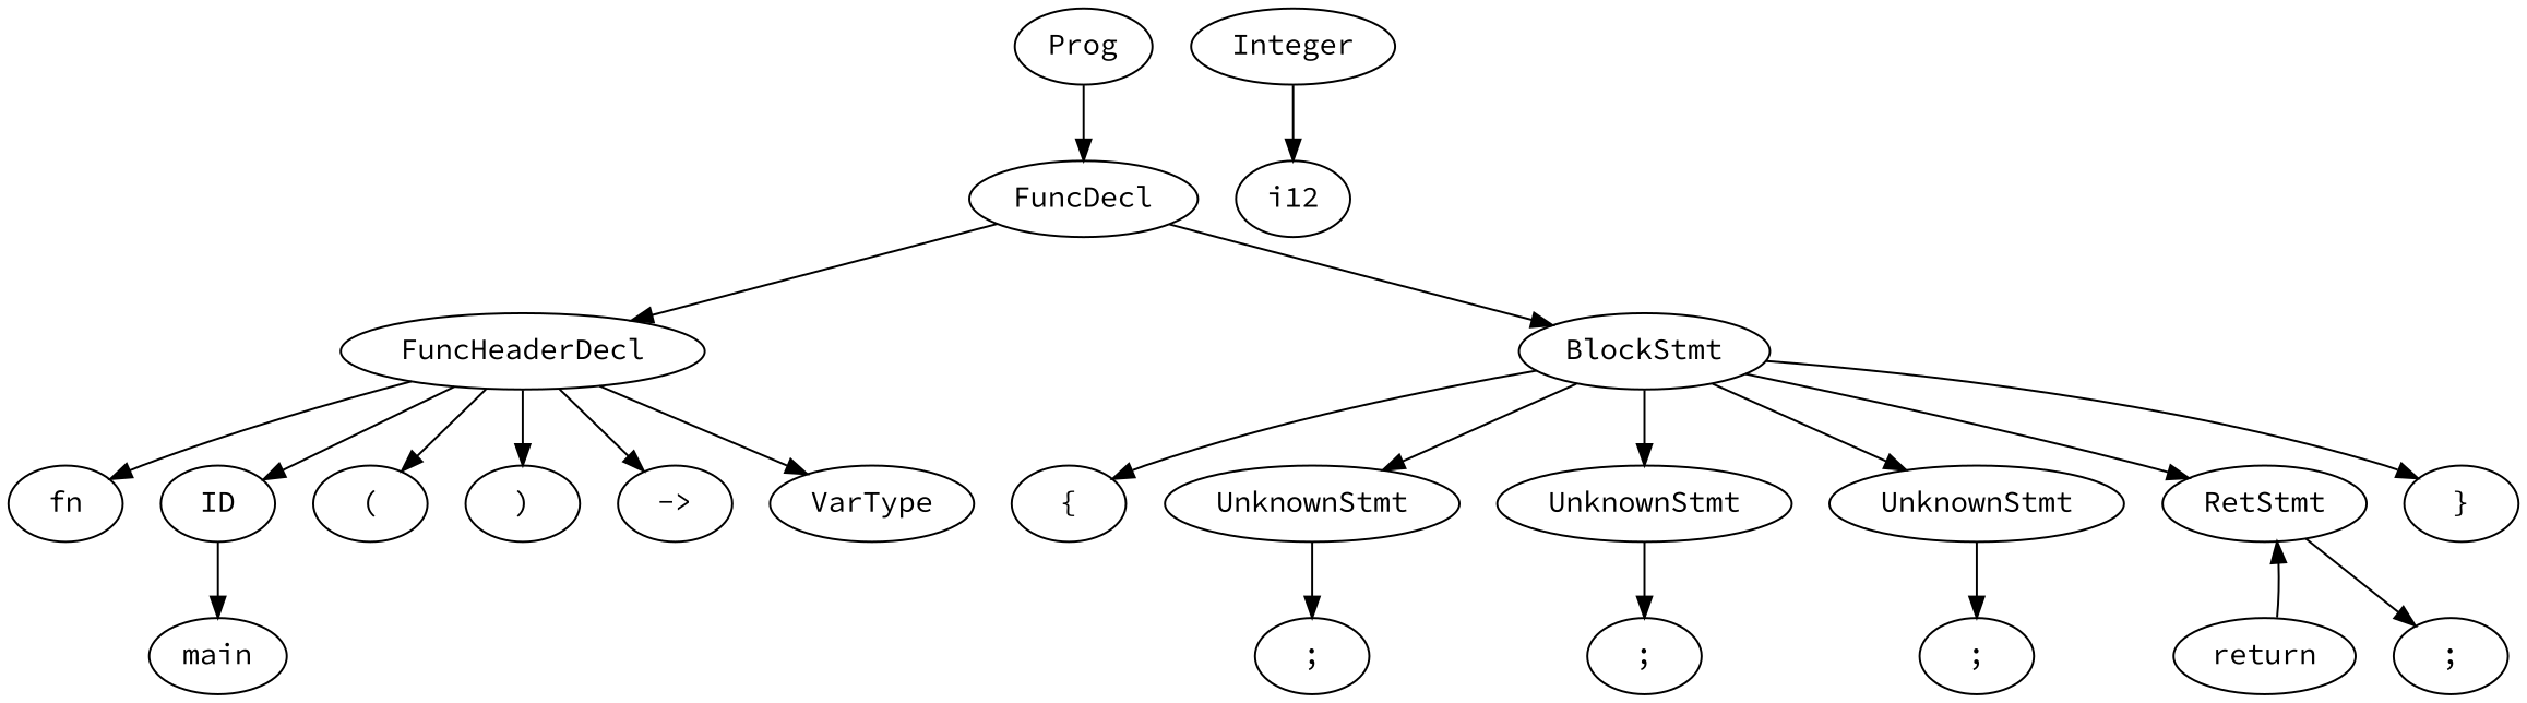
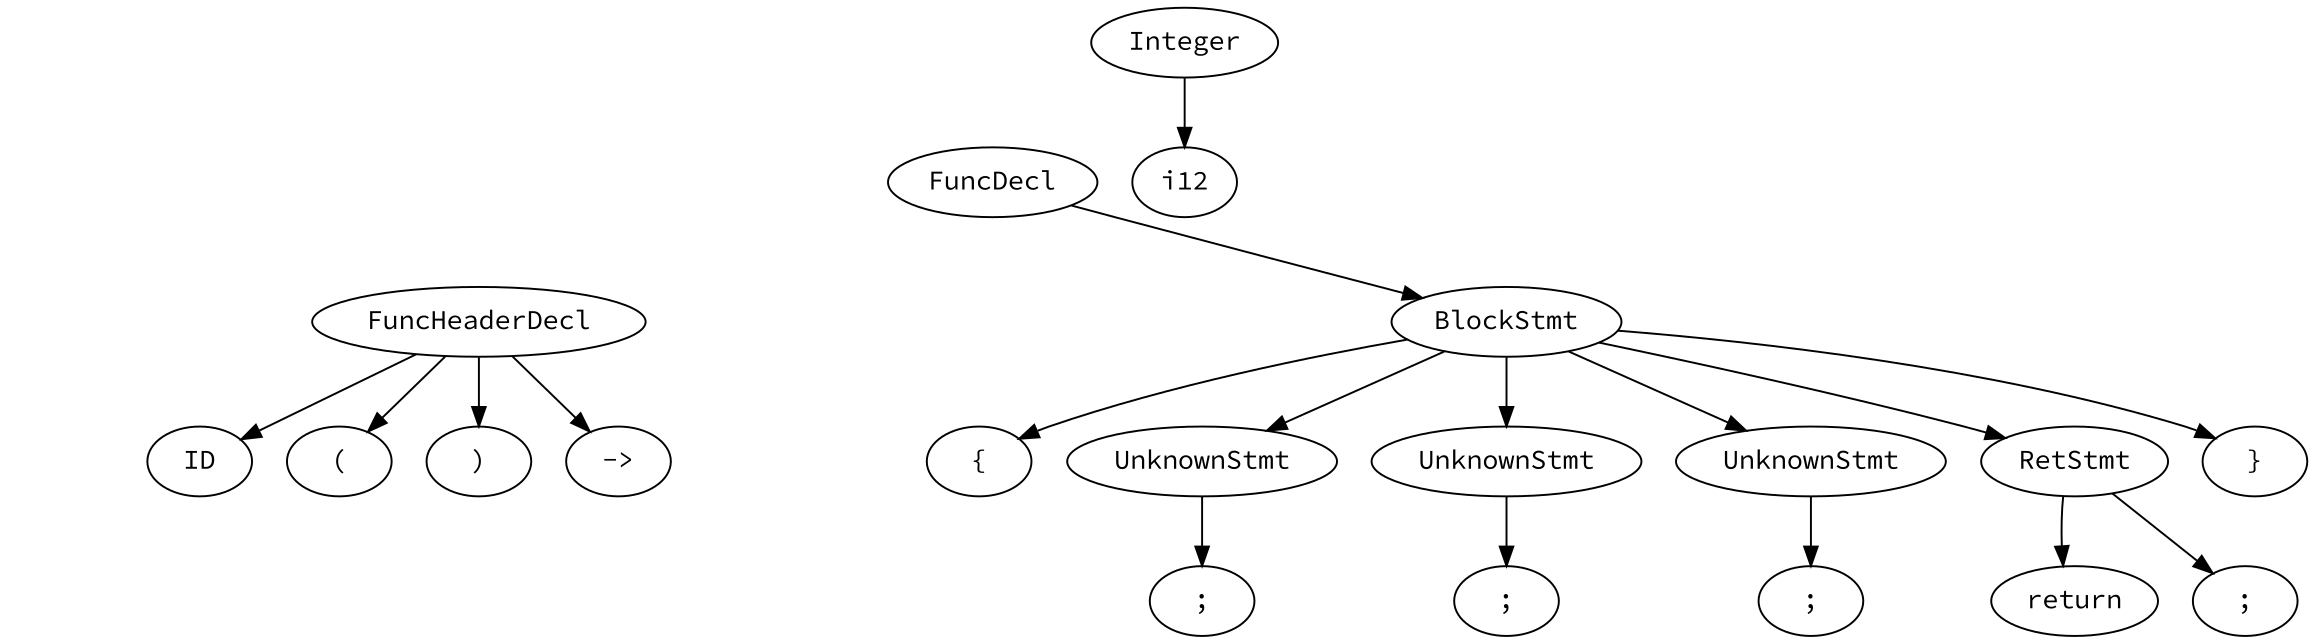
  digraph {
    fontname="Source Code Pro"
    node [fontname="Source Code Pro" shape=ellipse]
    edge [fontname="Source Code Pro"]
-   n1 [label=Prog]
    n2 [label=FuncDecl]
    n3 [label=FuncHeaderDecl]
    n4 [label=BlockStmt]
-   n5 [label=fn]
    n6 [label=ID]
    n7 [label="("]
    n8 [label=")"]
    n9 [label="->"]
-   n10 [label=VarType]
    n11 [label="{"]
    n12 [label=UnknownStmt]
    n13 [label=UnknownStmt]
    n14 [label=UnknownStmt]
    n15 [label=RetStmt]
    n16 [label="}"]
-   n17 [label=main]
    n18 [label=Integer]
    n19 [label=i12]
    n20 [label=";"]
    n21 [label=";"]
    n22 [label=";"]
    n23 [label=return]
    n24 [label=";"]
-   n1 -> n2
-   n2 -> n3
    n2 -> n4
-   n3 -> n5
    n3 -> n6
    n3 -> n7
    n3 -> n8
    n3 -> n9
-   n3 -> n10
    n4 -> n11
    n4 -> n12
    n4 -> n13
    n4 -> n14
    n4 -> n15
    n4 -> n16
-   n6 -> n17
    n12 -> n20
    n13 -> n21
    n14 -> n22
-   n23 -> n15
+   n15 -> n23
    n15 -> n24
    n18 -> n19
  }
